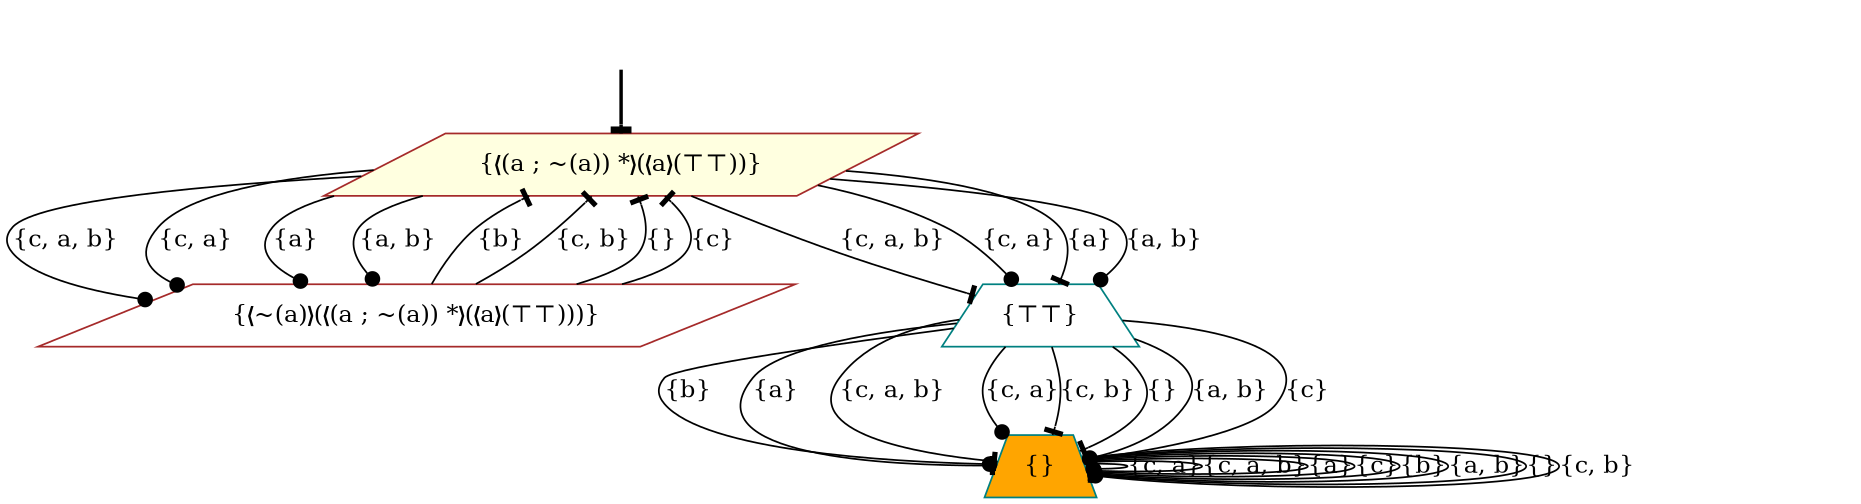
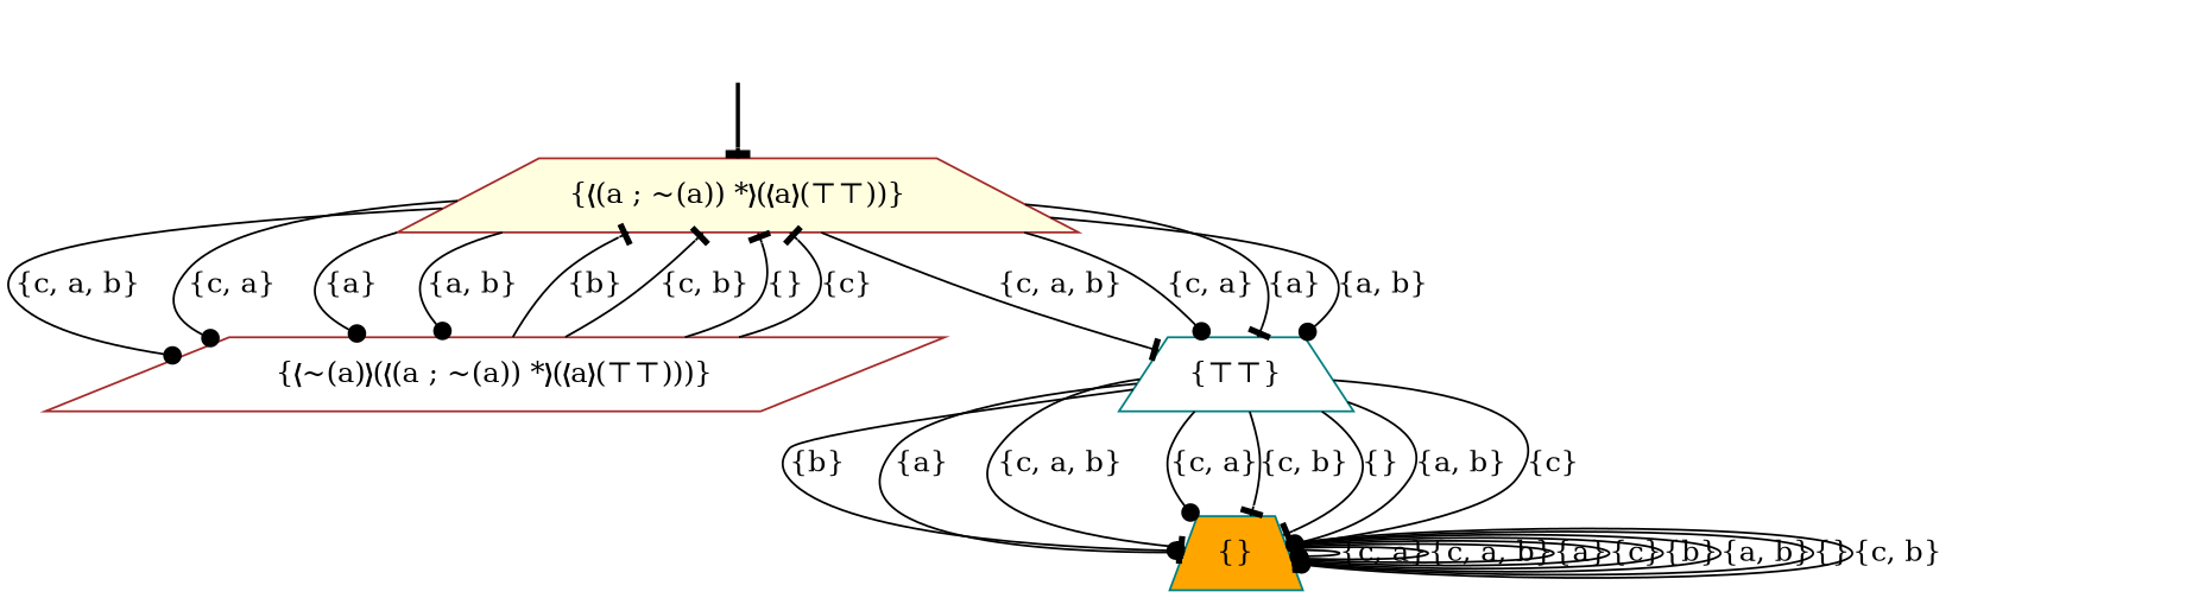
  digraph {
    node [style=filled fillcolor=white color=brown shape=parallelogram]
    edge [arrowhead=dot]
    fake0 [style=invisible fillcolor="" color="" shape=""]
-   "{❬(a ; ~(a)) *❭(❬a❭(⊤⊤))}" [root=true fillcolor=lightyellow]
+   "{❬(a ; ~(a)) *❭(❬a❭(⊤⊤))}" [root=true fillcolor=lightyellow shape=trapezium]
    "{❬~(a)❭(❬(a ; ~(a)) *❭(❬a❭(⊤⊤)))}"
    "{⊤⊤}" [shape=trapezium color=teal]
    "{}" [shape=trapezium fillcolor=orange color=teal]
    fake0 -> "{❬(a ; ~(a)) *❭(❬a❭(⊤⊤))}" [style=bold arrowhead=tee]
    "{❬(a ; ~(a)) *❭(❬a❭(⊤⊤))}" -> "{❬~(a)❭(❬(a ; ~(a)) *❭(❬a❭(⊤⊤)))}" [label="{c, a, b}"]
    "{❬(a ; ~(a)) *❭(❬a❭(⊤⊤))}" -> "{❬~(a)❭(❬(a ; ~(a)) *❭(❬a❭(⊤⊤)))}" [label="{c, a}"]
    "{❬(a ; ~(a)) *❭(❬a❭(⊤⊤))}" -> "{❬~(a)❭(❬(a ; ~(a)) *❭(❬a❭(⊤⊤)))}" [label="{a}"]
    "{❬(a ; ~(a)) *❭(❬a❭(⊤⊤))}" -> "{❬~(a)❭(❬(a ; ~(a)) *❭(❬a❭(⊤⊤)))}" [label="{a, b}"]
    "{❬(a ; ~(a)) *❭(❬a❭(⊤⊤))}" -> "{⊤⊤}" [label="{c, a, b}" arrowhead=tee]
    "{❬(a ; ~(a)) *❭(❬a❭(⊤⊤))}" -> "{⊤⊤}" [label="{c, a}"]
    "{❬(a ; ~(a)) *❭(❬a❭(⊤⊤))}" -> "{⊤⊤}" [label="{a}" arrowhead=tee]
    "{❬(a ; ~(a)) *❭(❬a❭(⊤⊤))}" -> "{⊤⊤}" [label="{a, b}"]
    "{❬~(a)❭(❬(a ; ~(a)) *❭(❬a❭(⊤⊤)))}" -> "{❬(a ; ~(a)) *❭(❬a❭(⊤⊤))}" [label="{b}" arrowhead=tee]
    "{❬~(a)❭(❬(a ; ~(a)) *❭(❬a❭(⊤⊤)))}" -> "{❬(a ; ~(a)) *❭(❬a❭(⊤⊤))}" [label="{c, b}" arrowhead=tee]
    "{❬~(a)❭(❬(a ; ~(a)) *❭(❬a❭(⊤⊤)))}" -> "{❬(a ; ~(a)) *❭(❬a❭(⊤⊤))}" [label="{}" arrowhead=tee]
    "{❬~(a)❭(❬(a ; ~(a)) *❭(❬a❭(⊤⊤)))}" -> "{❬(a ; ~(a)) *❭(❬a❭(⊤⊤))}" [label="{c}" arrowhead=tee]
    "{⊤⊤}" -> "{}" [label="{b}"]
    "{⊤⊤}" -> "{}" [label="{a}" arrowhead=tee]
    "{⊤⊤}" -> "{}" [label="{c, a, b}" arrowhead=tee]
    "{⊤⊤}" -> "{}" [label="{c, a}"]
    "{⊤⊤}" -> "{}" [label="{c, b}" arrowhead=tee]
    "{⊤⊤}" -> "{}" [label="{}" arrowhead=tee]
    "{⊤⊤}" -> "{}" [label="{a, b}"]
    "{⊤⊤}" -> "{}" [label="{c}"]
    "{}" -> "{}" [label="{c, a}"]
    "{}" -> "{}" [label="{c, a, b}"]
    "{}" -> "{}" [label="{a}" arrowhead=tee]
    "{}" -> "{}" [label="{c}" arrowhead=tee]
    "{}" -> "{}" [label="{b}" arrowhead=tee]
    "{}" -> "{}" [label="{a, b}"]
    "{}" -> "{}" [label="{}"]
    "{}" -> "{}" [label="{c, b}"]
  }
